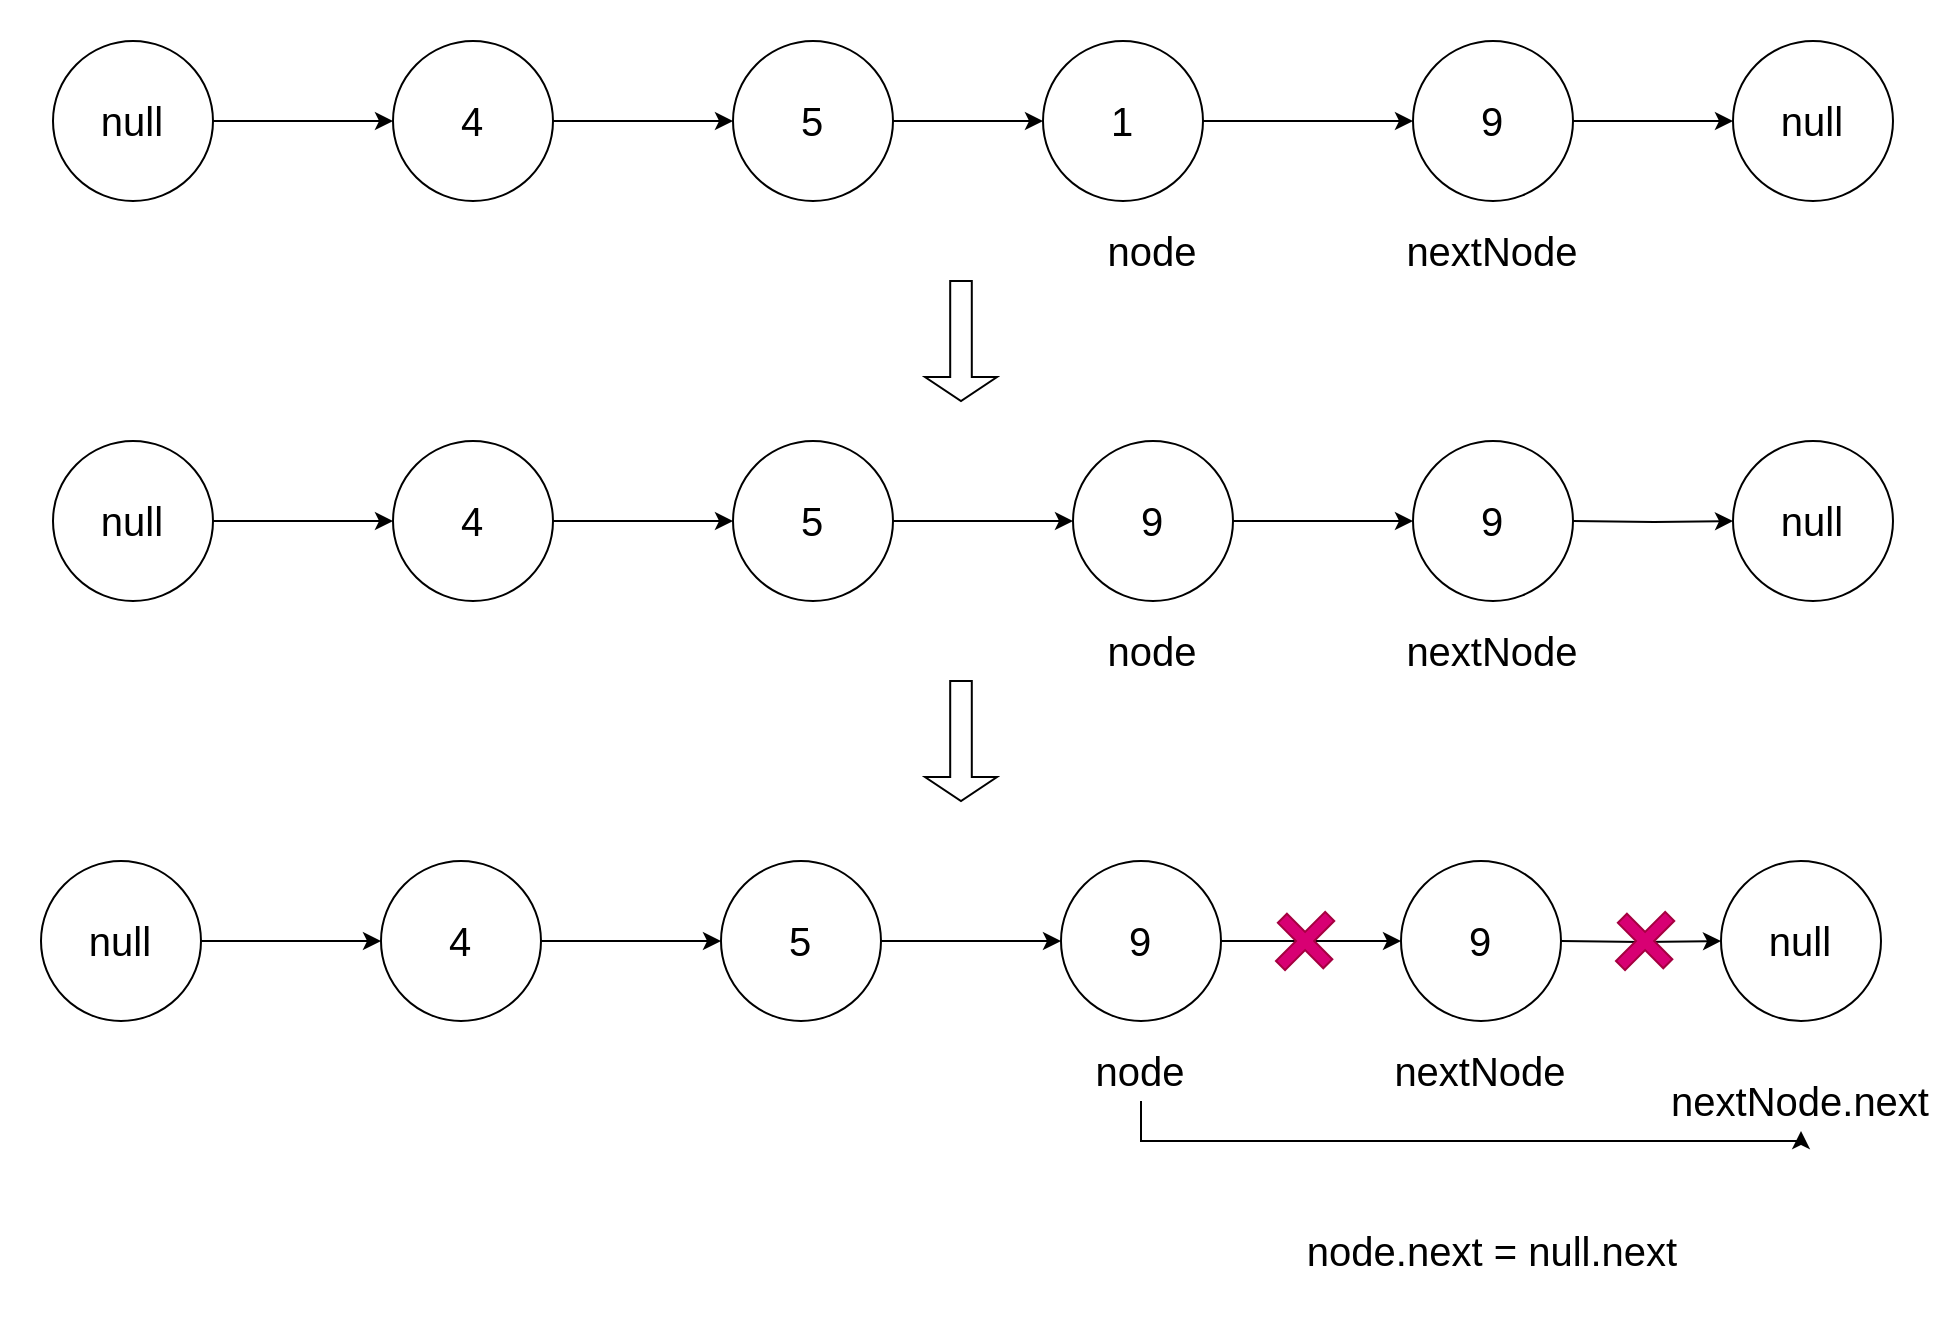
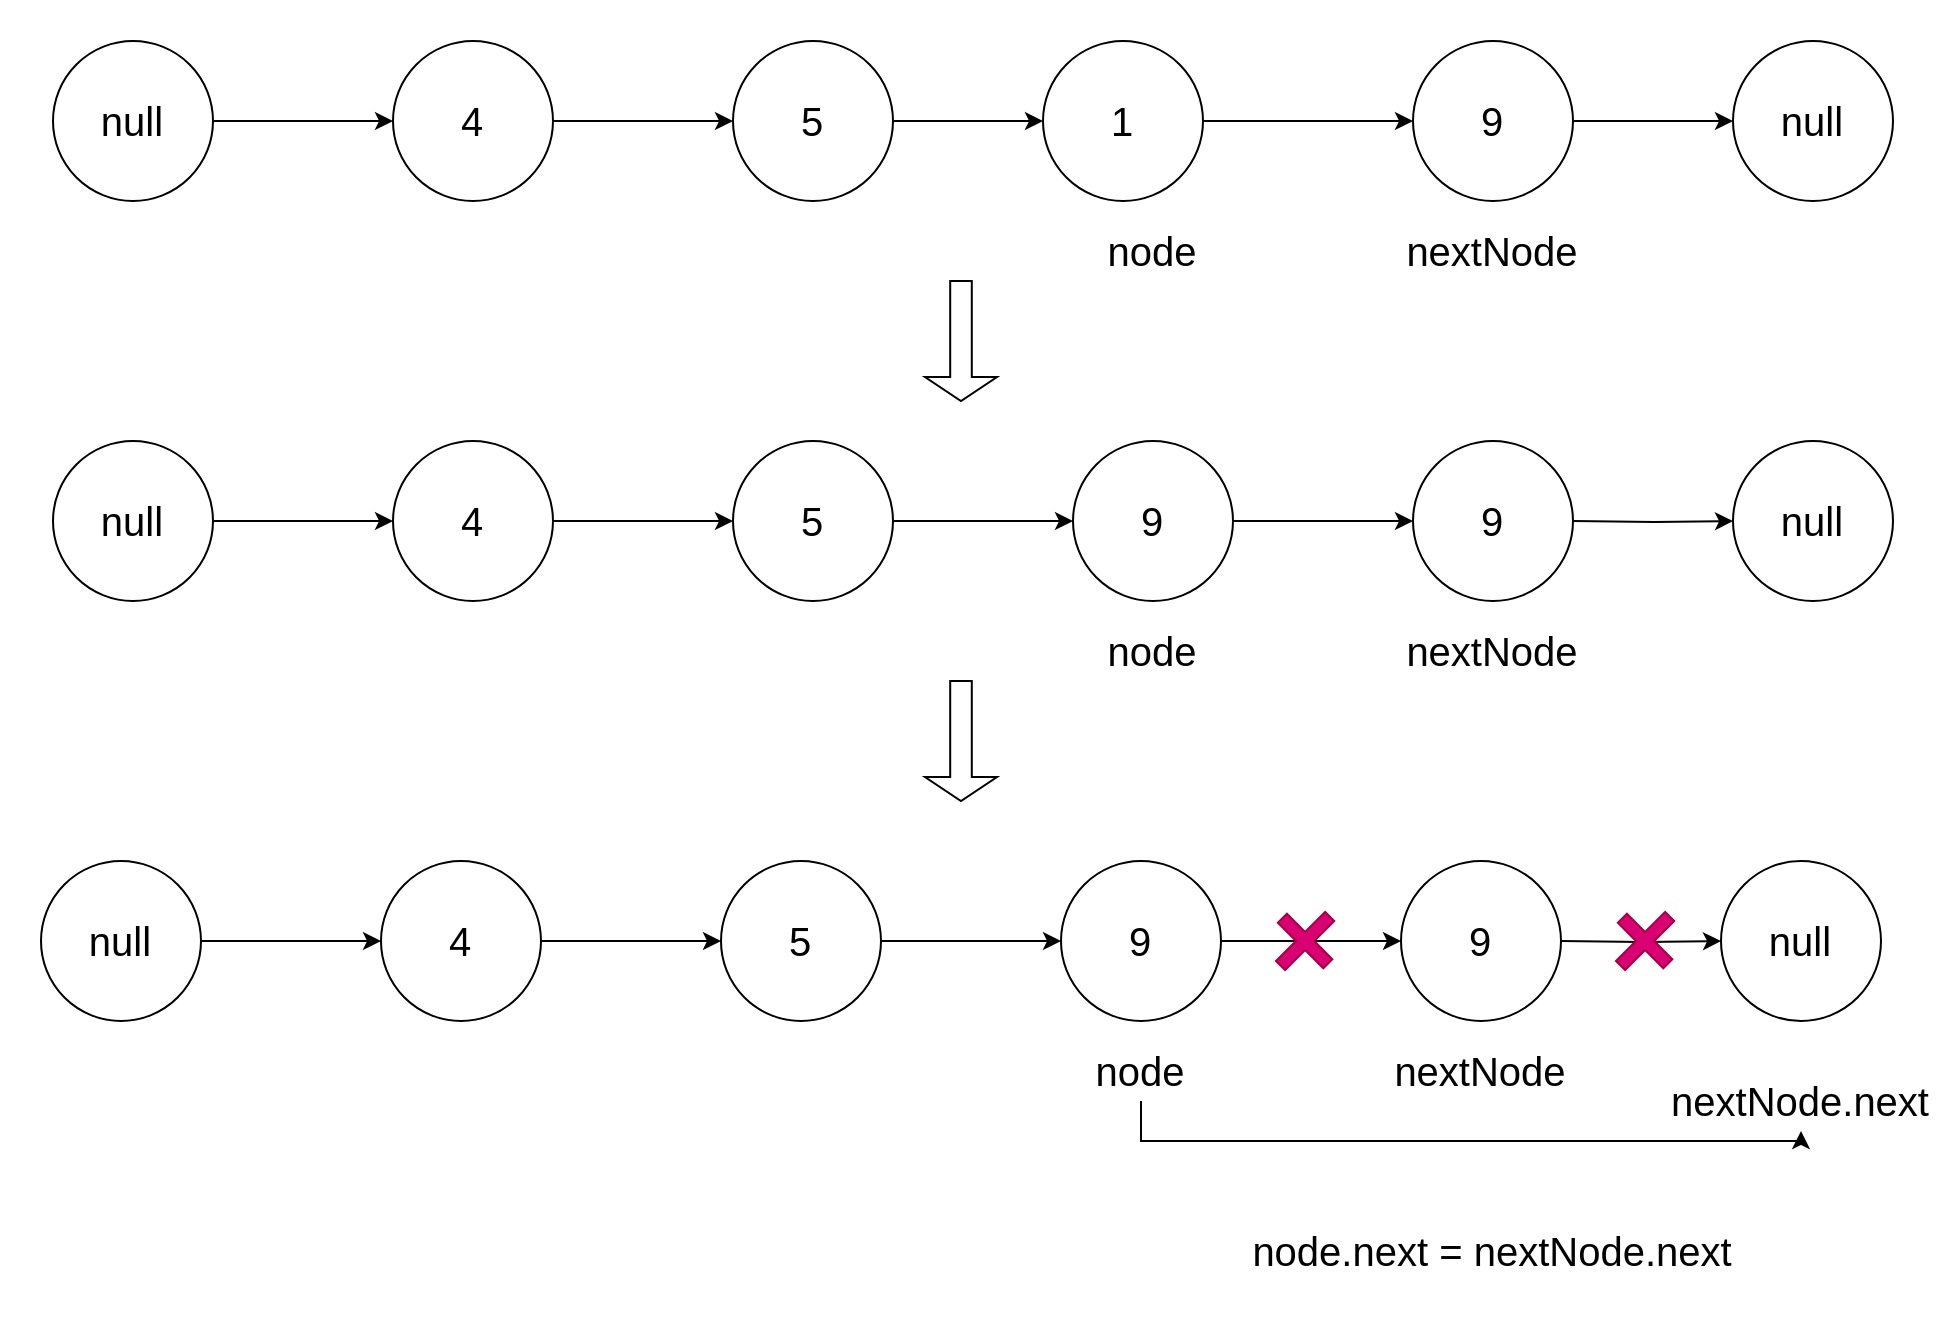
  <mxCell id="0" />
  <mxCell id="1" parent="0" />
  <mxCell id="2" style="edgeStyle=orthogonalEdgeStyle;rounded=0;orthogonalLoop=1;jettySize=auto;html=1;entryX=0;entryY=0.5;entryDx=0;entryDy=0;fontSize=20;" edge="1" parent="1" source="3" target="5"><mxGeometry relative="1" as="geometry" /></mxCell>
  <mxCell id="3" value="4" style="ellipse;whiteSpace=wrap;html=1;aspect=fixed;fontSize=20;" vertex="1" parent="1"><mxGeometry x="196" y="20" width="80" height="80" as="geometry" /></mxCell>
  <mxCell id="4" value="" style="edgeStyle=orthogonalEdgeStyle;rounded=0;orthogonalLoop=1;jettySize=auto;html=1;fontSize=20;" edge="1" parent="1" source="5" target="7"><mxGeometry relative="1" as="geometry" /></mxCell>
  <mxCell id="5" value="5" style="ellipse;whiteSpace=wrap;html=1;aspect=fixed;fontSize=20;" vertex="1" parent="1"><mxGeometry x="366" y="20" width="80" height="80" as="geometry" /></mxCell>
  <mxCell id="6" value="" style="edgeStyle=orthogonalEdgeStyle;rounded=0;orthogonalLoop=1;jettySize=auto;html=1;fontSize=20;" edge="1" parent="1" source="7" target="9"><mxGeometry relative="1" as="geometry" /></mxCell>
  <mxCell id="7" value="1" style="ellipse;whiteSpace=wrap;html=1;aspect=fixed;fontSize=20;" vertex="1" parent="1"><mxGeometry x="521" y="20" width="80" height="80" as="geometry" /></mxCell>
  <mxCell id="8" value="" style="edgeStyle=orthogonalEdgeStyle;rounded=0;orthogonalLoop=1;jettySize=auto;html=1;fontSize=20;" edge="1" parent="1" source="9" target="22"><mxGeometry relative="1" as="geometry" /></mxCell>
  <mxCell id="9" value="9" style="ellipse;whiteSpace=wrap;html=1;aspect=fixed;fontSize=20;" vertex="1" parent="1"><mxGeometry x="706" y="20" width="80" height="80" as="geometry" /></mxCell>
  <mxCell id="10" value="nextNode" style="text;html=1;strokeColor=none;fillColor=none;align=center;verticalAlign=middle;whiteSpace=wrap;rounded=0;fontSize=20;" vertex="1" parent="1"><mxGeometry x="716" y="110" width="60" height="30" as="geometry" /></mxCell>
  <mxCell id="11" value="node" style="text;html=1;strokeColor=none;fillColor=none;align=center;verticalAlign=middle;whiteSpace=wrap;rounded=0;fontSize=20;" vertex="1" parent="1"><mxGeometry x="546" y="110" width="60" height="30" as="geometry" /></mxCell>
  <mxCell id="12" style="edgeStyle=orthogonalEdgeStyle;rounded=0;orthogonalLoop=1;jettySize=auto;html=1;entryX=0;entryY=0.5;entryDx=0;entryDy=0;fontSize=20;" edge="1" parent="1" source="13" target="15"><mxGeometry relative="1" as="geometry" /></mxCell>
  <mxCell id="13" value="4" style="ellipse;whiteSpace=wrap;html=1;aspect=fixed;fontSize=20;" vertex="1" parent="1"><mxGeometry x="196" y="220" width="80" height="80" as="geometry" /></mxCell>
  <mxCell id="14" value="" style="edgeStyle=orthogonalEdgeStyle;rounded=0;orthogonalLoop=1;jettySize=auto;html=1;fontSize=20;" edge="1" parent="1" source="15" target="17"><mxGeometry relative="1" as="geometry" /></mxCell>
  <mxCell id="15" value="5" style="ellipse;whiteSpace=wrap;html=1;aspect=fixed;fontSize=20;" vertex="1" parent="1"><mxGeometry x="366" y="220" width="80" height="80" as="geometry" /></mxCell>
  <mxCell id="16" value="" style="edgeStyle=orthogonalEdgeStyle;rounded=0;orthogonalLoop=1;jettySize=auto;html=1;fontSize=20;" edge="1" parent="1" source="17" target="18"><mxGeometry relative="1" as="geometry" /></mxCell>
  <mxCell id="17" value="9" style="ellipse;whiteSpace=wrap;html=1;aspect=fixed;fontSize=20;" vertex="1" parent="1"><mxGeometry x="536" y="220" width="80" height="80" as="geometry" /></mxCell>
  <mxCell id="18" value="9" style="ellipse;whiteSpace=wrap;html=1;aspect=fixed;fontSize=20;" vertex="1" parent="1"><mxGeometry x="706" y="220" width="80" height="80" as="geometry" /></mxCell>
  <mxCell id="19" value="nextNode" style="text;html=1;strokeColor=none;fillColor=none;align=center;verticalAlign=middle;whiteSpace=wrap;rounded=0;fontSize=20;" vertex="1" parent="1"><mxGeometry x="716" y="310" width="60" height="30" as="geometry" /></mxCell>
  <mxCell id="20" value="node" style="text;html=1;strokeColor=none;fillColor=none;align=center;verticalAlign=middle;whiteSpace=wrap;rounded=0;fontSize=20;" vertex="1" parent="1"><mxGeometry x="546" y="310" width="60" height="30" as="geometry" /></mxCell>
  <mxCell id="21" value="" style="shape=singleArrow;direction=south;whiteSpace=wrap;html=1;fontSize=20;" vertex="1" parent="1"><mxGeometry x="462" y="140" width="36" height="60" as="geometry" /></mxCell>
  <mxCell id="22" value="null" style="ellipse;whiteSpace=wrap;html=1;aspect=fixed;fontSize=20;" vertex="1" parent="1"><mxGeometry x="866" y="20" width="80" height="80" as="geometry" /></mxCell>
  <mxCell id="23" value="" style="edgeStyle=orthogonalEdgeStyle;rounded=0;orthogonalLoop=1;jettySize=auto;html=1;fontSize=20;" edge="1" parent="1" source="24" target="3"><mxGeometry relative="1" as="geometry" /></mxCell>
  <mxCell id="24" value="null" style="ellipse;whiteSpace=wrap;html=1;aspect=fixed;fontSize=20;" vertex="1" parent="1"><mxGeometry x="26" y="20" width="80" height="80" as="geometry" /></mxCell>
  <mxCell id="25" value="" style="edgeStyle=orthogonalEdgeStyle;rounded=0;orthogonalLoop=1;jettySize=auto;html=1;fontSize=20;" edge="1" parent="1" source="26"><mxGeometry relative="1" as="geometry"><mxPoint x="196" y="260" as="targetPoint" /></mxGeometry></mxCell>
  <mxCell id="26" value="null" style="ellipse;whiteSpace=wrap;html=1;aspect=fixed;fontSize=20;" vertex="1" parent="1"><mxGeometry x="26" y="220" width="80" height="80" as="geometry" /></mxCell>
  <mxCell id="27" value="" style="edgeStyle=orthogonalEdgeStyle;rounded=0;orthogonalLoop=1;jettySize=auto;html=1;fontSize=20;" edge="1" parent="1" target="28"><mxGeometry relative="1" as="geometry"><mxPoint x="786" y="260" as="sourcePoint" /></mxGeometry></mxCell>
  <mxCell id="28" value="null" style="ellipse;whiteSpace=wrap;html=1;aspect=fixed;fontSize=20;" vertex="1" parent="1"><mxGeometry x="866" y="220" width="80" height="80" as="geometry" /></mxCell>
  <mxCell id="29" style="edgeStyle=orthogonalEdgeStyle;rounded=0;orthogonalLoop=1;jettySize=auto;html=1;entryX=0;entryY=0.5;entryDx=0;entryDy=0;fontSize=20;" edge="1" parent="1" source="30" target="32"><mxGeometry relative="1" as="geometry" /></mxCell>
  <mxCell id="30" value="4" style="ellipse;whiteSpace=wrap;html=1;aspect=fixed;fontSize=20;" vertex="1" parent="1"><mxGeometry x="190" y="430" width="80" height="80" as="geometry" /></mxCell>
  <mxCell id="31" value="" style="edgeStyle=orthogonalEdgeStyle;rounded=0;orthogonalLoop=1;jettySize=auto;html=1;fontSize=20;" edge="1" parent="1" source="32" target="34"><mxGeometry relative="1" as="geometry" /></mxCell>
  <mxCell id="32" value="5" style="ellipse;whiteSpace=wrap;html=1;aspect=fixed;fontSize=20;" vertex="1" parent="1"><mxGeometry x="360" y="430" width="80" height="80" as="geometry" /></mxCell>
  <mxCell id="33" value="" style="edgeStyle=orthogonalEdgeStyle;rounded=0;orthogonalLoop=1;jettySize=auto;html=1;fontSize=20;" edge="1" parent="1" source="34" target="35"><mxGeometry relative="1" as="geometry" /></mxCell>
  <mxCell id="34" value="9" style="ellipse;whiteSpace=wrap;html=1;aspect=fixed;fontSize=20;" vertex="1" parent="1"><mxGeometry x="530" y="430" width="80" height="80" as="geometry" /></mxCell>
  <mxCell id="35" value="9" style="ellipse;whiteSpace=wrap;html=1;aspect=fixed;fontSize=20;" vertex="1" parent="1"><mxGeometry x="700" y="430" width="80" height="80" as="geometry" /></mxCell>
  <mxCell id="36" value="nextNode" style="text;html=1;strokeColor=none;fillColor=none;align=center;verticalAlign=middle;whiteSpace=wrap;rounded=0;fontSize=20;" vertex="1" parent="1"><mxGeometry x="710" y="520" width="60" height="30" as="geometry" /></mxCell>
  <mxCell id="37" style="edgeStyle=orthogonalEdgeStyle;rounded=0;orthogonalLoop=1;jettySize=auto;html=1;entryX=0.5;entryY=1;entryDx=0;entryDy=0;fontSize=20;" edge="1" parent="1" source="38" target="44"><mxGeometry relative="1" as="geometry"><Array as="points"><mxPoint x="570" y="570" /><mxPoint x="900" y="570" /></Array></mxGeometry></mxCell>
  <mxCell id="38" value="node" style="text;html=1;strokeColor=none;fillColor=none;align=center;verticalAlign=middle;whiteSpace=wrap;rounded=0;fontSize=20;" vertex="1" parent="1"><mxGeometry x="540" y="520" width="60" height="30" as="geometry" /></mxCell>
  <mxCell id="39" value="" style="edgeStyle=orthogonalEdgeStyle;rounded=0;orthogonalLoop=1;jettySize=auto;html=1;fontSize=20;" edge="1" parent="1" source="40"><mxGeometry relative="1" as="geometry"><mxPoint x="190" y="470" as="targetPoint" /></mxGeometry></mxCell>
  <mxCell id="40" value="null" style="ellipse;whiteSpace=wrap;html=1;aspect=fixed;fontSize=20;" vertex="1" parent="1"><mxGeometry x="20" y="430" width="80" height="80" as="geometry" /></mxCell>
  <mxCell id="41" value="" style="edgeStyle=orthogonalEdgeStyle;rounded=0;orthogonalLoop=1;jettySize=auto;html=1;fontSize=20;" edge="1" parent="1" target="42"><mxGeometry relative="1" as="geometry"><mxPoint x="780" y="470" as="sourcePoint" /></mxGeometry></mxCell>
  <mxCell id="42" value="null" style="ellipse;whiteSpace=wrap;html=1;aspect=fixed;fontSize=20;" vertex="1" parent="1"><mxGeometry x="860" y="430" width="80" height="80" as="geometry" /></mxCell>
  <mxCell id="43" value="" style="shape=singleArrow;direction=south;whiteSpace=wrap;html=1;fontSize=20;" vertex="1" parent="1"><mxGeometry x="462" y="340" width="36" height="60" as="geometry" /></mxCell>
  <mxCell id="44" value="nextNode.next" style="text;html=1;strokeColor=none;fillColor=none;align=center;verticalAlign=middle;whiteSpace=wrap;rounded=0;fontSize=20;" vertex="1" parent="1"><mxGeometry x="870" y="535" width="60" height="30" as="geometry" /></mxCell>
- <mxCell id="45" value="&lt;span&gt;&lt;div class=&quot;ql-code-block ql-long-66405214 ql-direction-ltr ql-authorBlock-66405214&quot; style=&quot;line-height: 100%&quot;&gt;node.next = null.next&lt;/div&gt;&lt;/span&gt;" style="text;html=1;strokeColor=none;fillColor=none;align=center;verticalAlign=middle;whiteSpace=wrap;rounded=0;fontSize=20;" vertex="1" parent="1"><mxGeometry x="571" y="610" width="350" height="30" as="geometry" /></mxCell>
+ <mxCell id="45" value="&lt;span&gt;&lt;div class=&quot;ql-code-block ql-long-66405214 ql-direction-ltr ql-authorBlock-66405214&quot; style=&quot;line-height: 100%&quot;&gt;node.next = nextNode.next&lt;/div&gt;&lt;/span&gt;" style="text;html=1;strokeColor=none;fillColor=none;align=center;verticalAlign=middle;whiteSpace=wrap;rounded=0;fontSize=20;" vertex="1" parent="1"><mxGeometry x="571" y="610" width="350" height="30" as="geometry" /></mxCell>
  <mxCell id="46" value="" style="shape=cross;whiteSpace=wrap;html=1;fontSize=20;rotation=45;fillColor=#d80073;fontColor=#ffffff;strokeColor=#A50040;" vertex="1" parent="1"><mxGeometry x="806" y="452.6" width="32.11" height="34.8" as="geometry" /></mxCell>
  <mxCell id="47" value="" style="shape=cross;whiteSpace=wrap;html=1;fontSize=20;rotation=45;fillColor=#d80073;strokeColor=#A50040;fontColor=#ffffff;" vertex="1" parent="1"><mxGeometry x="636" y="452.6" width="32.11" height="34.8" as="geometry" /></mxCell>
